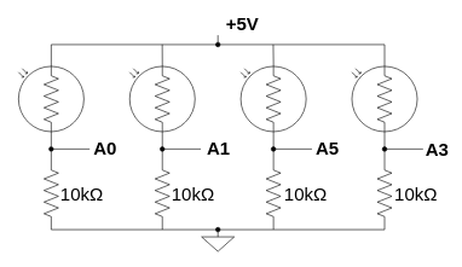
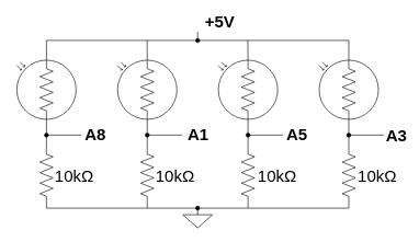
  <mxCell id="0" />
  <mxCell id="1" parent="0" />
  <mxCell id="2" value="" style="pointerEvents=1;verticalLabelPosition=bottom;shadow=0;dashed=0;align=center;html=1;verticalAlign=top;shape=mxgraph.electrical.resistors.resistor_2;rotation=-90;" parent="1" vertex="1"><mxGeometry x="20" y="256" width="100" height="20" as="geometry" /></mxCell>
  <mxCell id="3" value="" style="verticalLabelPosition=bottom;shadow=0;dashed=0;align=center;html=1;verticalAlign=top;shape=mxgraph.electrical.opto_electronics.photo_resistor_3;rotation=-90;" parent="1" vertex="1"><mxGeometry x="20" y="91" width="100" height="90" as="geometry" /></mxCell>
  <mxCell id="4" value="" style="verticalLabelPosition=bottom;shadow=0;dashed=0;align=center;html=1;verticalAlign=top;shape=mxgraph.electrical.opto_electronics.photo_resistor_3;rotation=-90;" parent="1" vertex="1"><mxGeometry x="173" y="91" width="100" height="90" as="geometry" /></mxCell>
  <mxCell id="5" value="" style="verticalLabelPosition=bottom;shadow=0;dashed=0;align=center;html=1;verticalAlign=top;shape=mxgraph.electrical.opto_electronics.photo_resistor_3;rotation=-90;" parent="1" vertex="1"><mxGeometry x="326" y="91" width="100" height="90" as="geometry" /></mxCell>
  <mxCell id="6" value="" style="verticalLabelPosition=bottom;shadow=0;dashed=0;align=center;html=1;verticalAlign=top;shape=mxgraph.electrical.opto_electronics.photo_resistor_3;rotation=-90;" parent="1" vertex="1"><mxGeometry x="479" y="91" width="100" height="90" as="geometry" /></mxCell>
  <mxCell id="7" value="" style="pointerEvents=1;verticalLabelPosition=bottom;shadow=0;dashed=0;align=center;html=1;verticalAlign=top;shape=mxgraph.electrical.resistors.resistor_2;rotation=-90;" parent="1" vertex="1"><mxGeometry x="173" y="256" width="100" height="20" as="geometry" /></mxCell>
  <mxCell id="8" value="" style="pointerEvents=1;verticalLabelPosition=bottom;shadow=0;dashed=0;align=center;html=1;verticalAlign=top;shape=mxgraph.electrical.resistors.resistor_2;rotation=-90;" parent="1" vertex="1"><mxGeometry x="326" y="256" width="100" height="20" as="geometry" /></mxCell>
  <mxCell id="9" value="" style="pointerEvents=1;verticalLabelPosition=bottom;shadow=0;dashed=0;align=center;html=1;verticalAlign=top;shape=mxgraph.electrical.resistors.resistor_2;rotation=-90;" parent="1" vertex="1"><mxGeometry x="479" y="256" width="100" height="20" as="geometry" /></mxCell>
  <mxCell id="10" value="" style="endArrow=none;html=1;rounded=0;entryX=0;entryY=0.5;entryDx=0;entryDy=0;entryPerimeter=0;exitX=1;exitY=0.5;exitDx=0;exitDy=0;exitPerimeter=0;" parent="1" source="7" target="4" edge="1"><mxGeometry width="50" height="50" relative="1" as="geometry"><mxPoint x="185" y="382" as="sourcePoint" /><mxPoint x="235" y="332" as="targetPoint" /></mxGeometry></mxCell>
  <mxCell id="11" value="" style="endArrow=none;html=1;rounded=0;entryX=0;entryY=0.5;entryDx=0;entryDy=0;entryPerimeter=0;exitX=1;exitY=0.5;exitDx=0;exitDy=0;exitPerimeter=0;" parent="1" source="8" target="5" edge="1"><mxGeometry width="50" height="50" relative="1" as="geometry"><mxPoint x="347" y="239" as="sourcePoint" /><mxPoint x="397" y="189" as="targetPoint" /></mxGeometry></mxCell>
  <mxCell id="12" value="" style="endArrow=none;html=1;rounded=0;entryX=0;entryY=0.5;entryDx=0;entryDy=0;entryPerimeter=0;exitX=1;exitY=0.5;exitDx=0;exitDy=0;exitPerimeter=0;" parent="1" source="9" target="6" edge="1"><mxGeometry width="50" height="50" relative="1" as="geometry"><mxPoint x="511" y="241" as="sourcePoint" /><mxPoint x="561" y="191" as="targetPoint" /></mxGeometry></mxCell>
  <mxCell id="13" value="" style="endArrow=none;html=1;rounded=0;entryX=0;entryY=0.5;entryDx=0;entryDy=0;entryPerimeter=0;exitX=0;exitY=0.5;exitDx=0;exitDy=0;exitPerimeter=0;" parent="1" source="37" target="9" edge="1"><mxGeometry width="50" height="50" relative="1" as="geometry"><mxPoint x="217" y="390" as="sourcePoint" /><mxPoint x="267" y="340" as="targetPoint" /></mxGeometry></mxCell>
  <mxCell id="14" value="" style="pointerEvents=1;verticalLabelPosition=bottom;shadow=0;dashed=0;align=center;html=1;verticalAlign=top;shape=mxgraph.electrical.signal_sources.signal_ground;" parent="1" vertex="1"><mxGeometry x="277" y="316" width="45" height="30" as="geometry" /></mxCell>
  <mxCell id="15" value="" style="endArrow=none;html=1;rounded=0;" parent="1" edge="1"><mxGeometry width="50" height="50" relative="1" as="geometry"><mxPoint x="73" y="204.89" as="sourcePoint" /><mxPoint x="123" y="204.89" as="targetPoint" /></mxGeometry></mxCell>
  <mxCell id="16" value="" style="ellipse;whiteSpace=wrap;html=1;aspect=fixed;fillColor=#080808;" parent="1" vertex="1"><mxGeometry x="67" y="202" width="6" height="6" as="geometry" /></mxCell>
  <mxCell id="17" value="" style="endArrow=none;html=1;rounded=0;entryX=0.5;entryY=1;entryDx=0;entryDy=0;exitX=1;exitY=0.5;exitDx=0;exitDy=0;exitPerimeter=0;" parent="1" source="2" target="16" edge="1"><mxGeometry width="50" height="50" relative="1" as="geometry"><mxPoint x="82" y="227" as="sourcePoint" /><mxPoint x="132" y="227" as="targetPoint" /></mxGeometry></mxCell>
  <mxCell id="18" value="" style="endArrow=none;html=1;rounded=0;exitX=0;exitY=0.5;exitDx=0;exitDy=0;exitPerimeter=0;entryX=0.5;entryY=0;entryDx=0;entryDy=0;" parent="1" source="3" target="16" edge="1"><mxGeometry width="50" height="50" relative="1" as="geometry"><mxPoint x="71" y="216" as="sourcePoint" /><mxPoint x="70" y="201" as="targetPoint" /></mxGeometry></mxCell>
  <mxCell id="19" value="" style="endArrow=none;html=1;rounded=0;" parent="1" edge="1"><mxGeometry width="50" height="50" relative="1" as="geometry"><mxPoint x="226" y="204.89" as="sourcePoint" /><mxPoint x="276" y="204.89" as="targetPoint" /></mxGeometry></mxCell>
  <mxCell id="20" value="" style="ellipse;whiteSpace=wrap;html=1;aspect=fixed;fillColor=#080808;" parent="1" vertex="1"><mxGeometry x="220" y="202" width="6" height="6" as="geometry" /></mxCell>
  <mxCell id="21" value="" style="endArrow=none;html=1;rounded=0;" parent="1" edge="1"><mxGeometry width="50" height="50" relative="1" as="geometry"><mxPoint x="379" y="204.89" as="sourcePoint" /><mxPoint x="429" y="204.89" as="targetPoint" /></mxGeometry></mxCell>
  <mxCell id="22" value="" style="ellipse;whiteSpace=wrap;html=1;aspect=fixed;fillColor=#080808;" parent="1" vertex="1"><mxGeometry x="373" y="202" width="6" height="6" as="geometry" /></mxCell>
  <mxCell id="23" value="" style="endArrow=none;html=1;rounded=0;" parent="1" edge="1"><mxGeometry width="50" height="50" relative="1" as="geometry"><mxPoint x="532" y="204.89" as="sourcePoint" /><mxPoint x="582" y="204.89" as="targetPoint" /></mxGeometry></mxCell>
  <mxCell id="24" value="" style="ellipse;whiteSpace=wrap;html=1;aspect=fixed;fillColor=#080808;" parent="1" vertex="1"><mxGeometry x="526" y="202" width="6" height="6" as="geometry" /></mxCell>
- <mxCell id="25" value="A0" style="text;strokeColor=none;fillColor=none;html=1;fontSize=25;fontStyle=1;verticalAlign=middle;align=center;strokeWidth=1;" parent="1" vertex="1"><mxGeometry x="131" y="191" width="26" height="24" as="geometry" /></mxCell>
+ <mxCell id="25" value="A8" style="text;strokeColor=none;fillColor=none;html=1;fontSize=25;fontStyle=1;verticalAlign=middle;align=center;strokeWidth=1;" parent="1" vertex="1"><mxGeometry x="131" y="191" width="26" height="24" as="geometry" /></mxCell>
  <mxCell id="26" value="A1" style="text;strokeColor=none;fillColor=none;html=1;fontSize=25;fontStyle=1;verticalAlign=middle;align=center;strokeWidth=1;" parent="1" vertex="1"><mxGeometry x="286.5" y="191" width="26" height="24" as="geometry" /></mxCell>
  <mxCell id="27" value="A5" style="text;strokeColor=none;fillColor=none;html=1;fontSize=25;fontStyle=1;verticalAlign=middle;align=center;strokeWidth=1;" parent="1" vertex="1"><mxGeometry x="437" y="191" width="26" height="24" as="geometry" /></mxCell>
  <mxCell id="28" value="A3" style="text;strokeColor=none;fillColor=none;html=1;fontSize=25;fontStyle=1;verticalAlign=middle;align=center;strokeWidth=1;" parent="1" vertex="1"><mxGeometry x="588" y="192" width="26" height="24" as="geometry" /></mxCell>
  <mxCell id="29" value="" style="line;strokeWidth=1;html=1;" parent="1" vertex="1"><mxGeometry x="70" y="56" width="459" height="10" as="geometry" /></mxCell>
  <mxCell id="30" value="" style="endArrow=none;html=1;rounded=0;entryX=0;entryY=0.5;entryDx=0;entryDy=0;entryPerimeter=0;exitX=1;exitY=0.5;exitDx=0;exitDy=0;exitPerimeter=0;" parent="1" source="3" target="29" edge="1"><mxGeometry width="50" height="50" relative="1" as="geometry"><mxPoint x="36" y="114" as="sourcePoint" /><mxPoint x="86" y="64" as="targetPoint" /></mxGeometry></mxCell>
  <mxCell id="31" value="" style="endArrow=none;html=1;rounded=0;entryX=1;entryY=0.5;entryDx=0;entryDy=0;entryPerimeter=0;exitX=1;exitY=0.5;exitDx=0;exitDy=0;exitPerimeter=0;" parent="1" source="29" target="6" edge="1"><mxGeometry width="50" height="50" relative="1" as="geometry"><mxPoint x="464" y="101" as="sourcePoint" /><mxPoint x="514" y="51" as="targetPoint" /></mxGeometry></mxCell>
  <mxCell id="32" value="" style="endArrow=none;html=1;rounded=0;entryX=1;entryY=0.5;entryDx=0;entryDy=0;entryPerimeter=0;exitX=0.666;exitY=0.498;exitDx=0;exitDy=0;exitPerimeter=0;" parent="1" source="29" target="5" edge="1"><mxGeometry width="50" height="50" relative="1" as="geometry"><mxPoint x="298" y="121" as="sourcePoint" /><mxPoint x="348" y="71" as="targetPoint" /></mxGeometry></mxCell>
  <mxCell id="33" value="" style="endArrow=none;html=1;rounded=0;exitX=1;exitY=0.5;exitDx=0;exitDy=0;exitPerimeter=0;entryX=0.333;entryY=0.489;entryDx=0;entryDy=0;entryPerimeter=0;" parent="1" source="4" target="29" edge="1"><mxGeometry width="50" height="50" relative="1" as="geometry"><mxPoint x="189" y="127" as="sourcePoint" /><mxPoint x="239" y="77" as="targetPoint" /></mxGeometry></mxCell>
  <mxCell id="34" value="" style="line;strokeWidth=1;direction=south;html=1;" parent="1" vertex="1"><mxGeometry x="294.5" y="48" width="10" height="13" as="geometry" /></mxCell>
  <mxCell id="35" value="" style="ellipse;whiteSpace=wrap;html=1;aspect=fixed;fillColor=#080808;" parent="1" vertex="1"><mxGeometry x="296.5" y="58" width="6" height="6" as="geometry" /></mxCell>
  <mxCell id="36" value="" style="endArrow=none;html=1;rounded=0;entryX=0;entryY=0.5;entryDx=0;entryDy=0;entryPerimeter=0;exitX=0;exitY=0.5;exitDx=0;exitDy=0;exitPerimeter=0;" parent="1" source="2" target="37" edge="1"><mxGeometry width="50" height="50" relative="1" as="geometry"><mxPoint x="70" y="316" as="sourcePoint" /><mxPoint x="529" y="316" as="targetPoint" /></mxGeometry></mxCell>
  <mxCell id="37" value="" style="ellipse;whiteSpace=wrap;html=1;aspect=fixed;fillColor=#080808;" parent="1" vertex="1"><mxGeometry x="296.5" y="313" width="6" height="6" as="geometry" /></mxCell>
  <mxCell id="38" value="+5V" style="text;strokeColor=none;fillColor=none;html=1;fontSize=25;fontStyle=1;verticalAlign=middle;align=center;strokeWidth=1;" parent="1" vertex="1"><mxGeometry x="320" y="20" width="26" height="24" as="geometry" /></mxCell>
  <mxCell id="39" value="10kΩ" style="text;strokeColor=none;fillColor=none;html=1;fontSize=25;fontStyle=0;verticalAlign=middle;align=center;strokeWidth=1;" vertex="1" parent="1"><mxGeometry x="559" y="254" width="26" height="24" as="geometry" /></mxCell>
  <mxCell id="40" value="10kΩ" style="text;strokeColor=none;fillColor=none;html=1;fontSize=25;fontStyle=0;verticalAlign=middle;align=center;strokeWidth=1;" vertex="1" parent="1"><mxGeometry x="407" y="254" width="26" height="24" as="geometry" /></mxCell>
  <mxCell id="41" value="10kΩ" style="text;strokeColor=none;fillColor=none;html=1;fontSize=25;fontStyle=0;verticalAlign=middle;align=center;strokeWidth=1;" vertex="1" parent="1"><mxGeometry x="252" y="254" width="26" height="24" as="geometry" /></mxCell>
  <mxCell id="42" value="10kΩ" style="text;strokeColor=none;fillColor=none;html=1;fontSize=25;fontStyle=0;verticalAlign=middle;align=center;strokeWidth=1;" vertex="1" parent="1"><mxGeometry x="99" y="254" width="26" height="24" as="geometry" /></mxCell>
